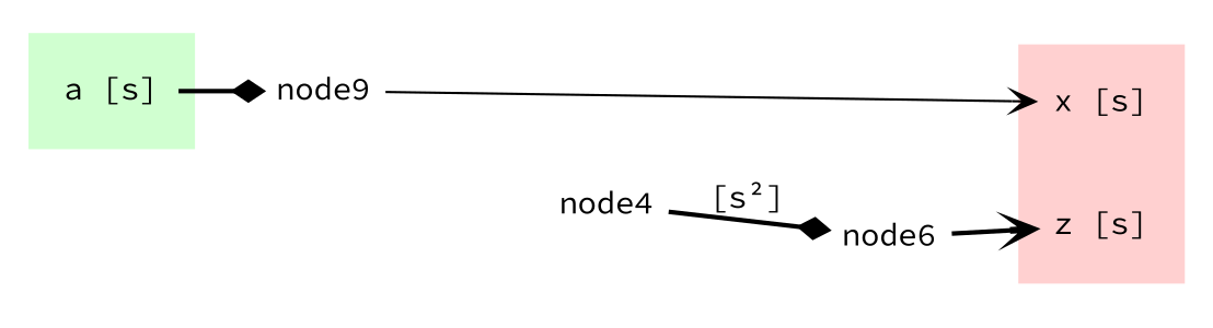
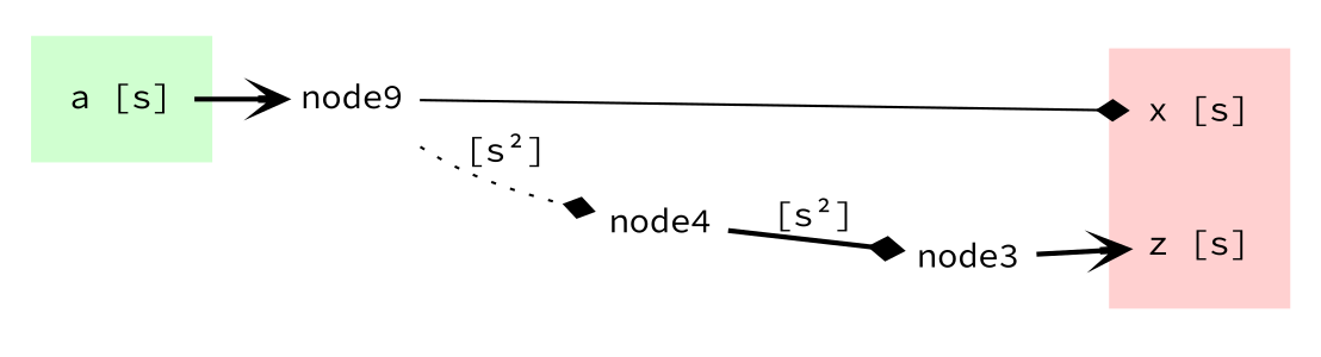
  digraph {
    fontname="Source Code Pro"
    rankdir=LR
    node [fontname="Source Code Pro" shape=none]
    edge [arrowhead=vee fontname="Source Code Pro" style=bold]
    n1 [label="a [s]"]
    n2 [label="z [s]"]
    n3 [label="x [s]"]
    n4 [fixedsize=true height=1.0 label=node9]
    node4 [fixedsize=true shape=plaintext]
-   node3 [fixedsize=true height=1.0 label=node6]
+   node3 [fixedsize=true height=1.0]
    subgraph cluster_1 {
      bgcolor="#d0FFd0"
      color=white
      shape=plaintext
      n1
    }
    subgraph cluster_2 {
      bgcolor="#FFd0d0"
      color=white
      shape=plaintext
      n2
      n3
    }
-   n1 -> n4 [arrowhead=diamond]
-   n4 -> n3 [style=solid]
+   n1 -> n4
+   n4 -> n3 [arrowhead=diamond style=solid]
+   n4 -> node4 [arrowhead=diamond label="[s²]" style=dotted weight=0]
    node4 -> node3 [arrowhead=diamond label="[s²]" weight=0]
    node3 -> n2
  }
